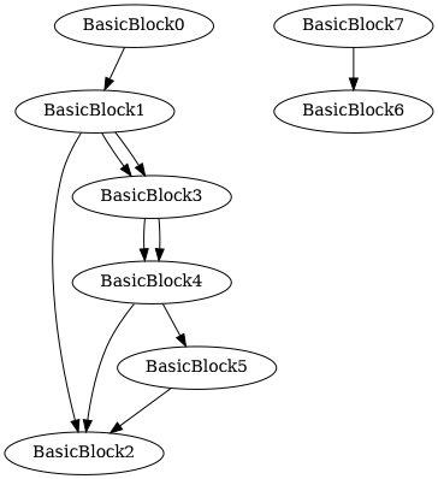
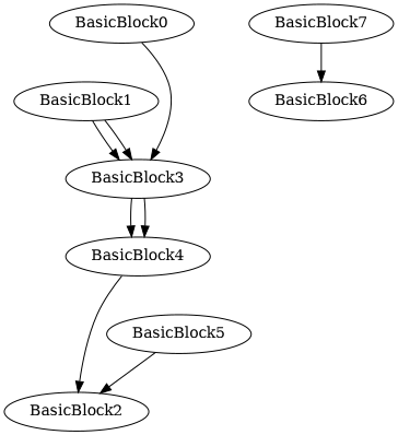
  digraph {
    BasicBlock1
    BasicBlock2
    BasicBlock3
    BasicBlock4
    BasicBlock0
    BasicBlock5
    BasicBlock7
    BasicBlock6
-   BasicBlock1 -> BasicBlock2
    BasicBlock1 -> BasicBlock3
    BasicBlock1 -> BasicBlock3
    BasicBlock3 -> BasicBlock4
    BasicBlock3 -> BasicBlock4
    BasicBlock4 -> BasicBlock2
-   BasicBlock4 -> BasicBlock5
-   BasicBlock0 -> BasicBlock1
+   BasicBlock0 -> BasicBlock3
    BasicBlock5 -> BasicBlock2
    BasicBlock7 -> BasicBlock6
  }
